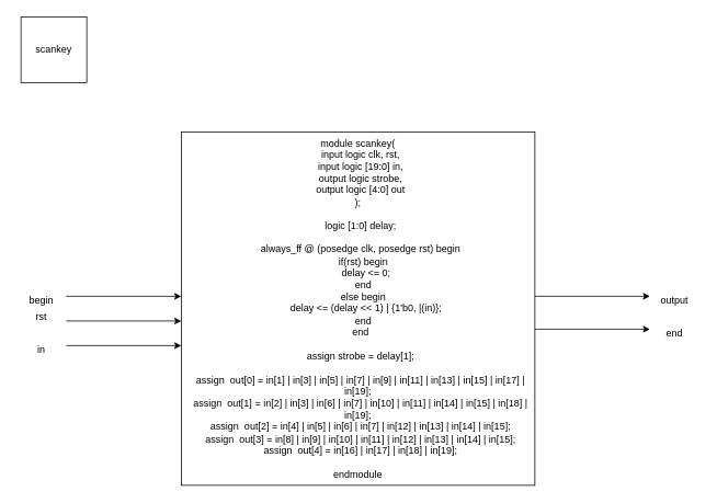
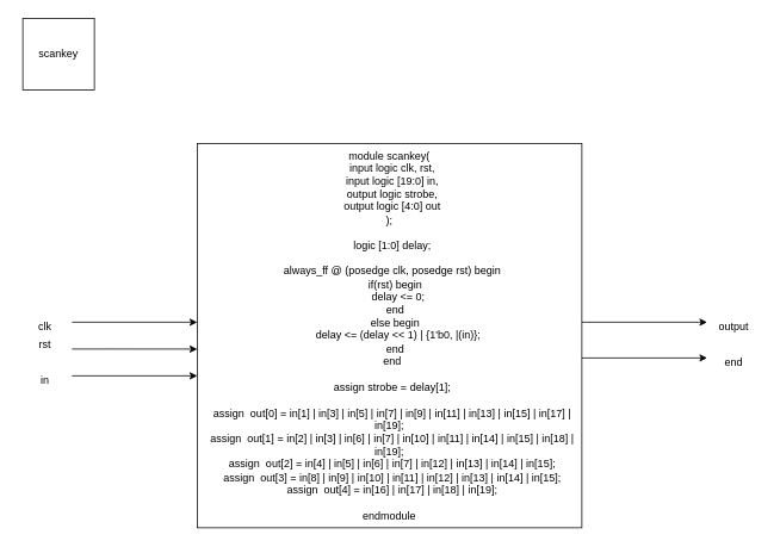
  <mxCell id="0" />
  <mxCell id="1" parent="0" />
  <mxCell id="2" value="scankey" style="whiteSpace=wrap;html=1;aspect=fixed;" parent="1" vertex="1"><mxGeometry x="25" y="20" width="80" height="80" as="geometry" /></mxCell>
  <mxCell id="3" value="module scankey(&#10;  input logic clk, rst,&#10;  input logic [19:0] in,&#10;  output logic strobe,&#10;  output logic [4:0] out&#10;);&#10;&#10;  logic [1:0] delay;&#10;&#10;  always_ff @ (posedge clk, posedge rst) begin&#10;    if(rst) begin&#10;      delay &lt;= 0;&#10;    end&#10;    else begin&#10;      delay &lt;= (delay &lt;&lt; 1) | {1'b0, |(in)};&#10;    end&#10;  end&#10; &#10;  assign strobe = delay[1];&#10; &#10;  assign  out[0] = in[1] | in[3] | in[5] | in[7] | in[9] | in[11] | in[13] | in[15] | in[17] | in[19];&#10;  assign  out[1] = in[2] | in[3] | in[6] | in[7] | in[10] | in[11] | in[14] | in[15] | in[18] | in[19];&#10;  assign  out[2] = in[4] | in[5] | in[6] | in[7] | in[12] | in[13] | in[14] | in[15];&#10;  assign  out[3] = in[8] | in[9] | in[10] | in[11] | in[12] | in[13] | in[14] | in[15];&#10;  assign  out[4] = in[16] | in[17] | in[18] | in[19];&#10;&#10;endmodule" style="whiteSpace=wrap;html=1;aspect=fixed;" parent="1" vertex="1"><mxGeometry x="220" y="160" width="430" height="430" as="geometry" /></mxCell>
  <mxCell id="4" value="" style="endArrow=classic;html=1;rounded=0;entryX=0;entryY=0.535;entryDx=0;entryDy=0;entryPerimeter=0;" edge="1" parent="1" target="3"><mxGeometry width="50" height="50" relative="1" as="geometry"><mxPoint x="80" y="390" as="sourcePoint" /><mxPoint x="150" y="390" as="targetPoint" /></mxGeometry></mxCell>
  <mxCell id="5" value="" style="endArrow=classic;html=1;rounded=0;entryX=0;entryY=0.535;entryDx=0;entryDy=0;entryPerimeter=0;" edge="1" parent="1"><mxGeometry width="50" height="50" relative="1" as="geometry"><mxPoint x="80" y="420" as="sourcePoint" /><mxPoint x="220" y="420" as="targetPoint" /></mxGeometry></mxCell>
  <mxCell id="6" value="" style="endArrow=classic;html=1;rounded=0;entryX=0;entryY=0.535;entryDx=0;entryDy=0;entryPerimeter=0;" edge="1" parent="1"><mxGeometry width="50" height="50" relative="1" as="geometry"><mxPoint x="80" y="360" as="sourcePoint" /><mxPoint x="220" y="360" as="targetPoint" /></mxGeometry></mxCell>
  <mxCell id="7" value="" style="endArrow=classic;html=1;rounded=0;entryX=0;entryY=0.535;entryDx=0;entryDy=0;entryPerimeter=0;" edge="1" parent="1"><mxGeometry width="50" height="50" relative="1" as="geometry"><mxPoint x="650" y="360" as="sourcePoint" /><mxPoint x="790" y="360" as="targetPoint" /></mxGeometry></mxCell>
  <mxCell id="8" value="" style="endArrow=classic;html=1;rounded=0;entryX=0;entryY=0.535;entryDx=0;entryDy=0;entryPerimeter=0;" edge="1" parent="1"><mxGeometry width="50" height="50" relative="1" as="geometry"><mxPoint x="650" y="400" as="sourcePoint" /><mxPoint x="790" y="400" as="targetPoint" /></mxGeometry></mxCell>
- <mxCell id="9" value="begin" style="text;html=1;strokeColor=none;fillColor=none;align=center;verticalAlign=middle;whiteSpace=wrap;rounded=0;" vertex="1" parent="1"><mxGeometry x="20" y="350" width="60" height="30" as="geometry" /></mxCell>
+ <mxCell id="9" value="clk" style="text;html=1;strokeColor=none;fillColor=none;align=center;verticalAlign=middle;whiteSpace=wrap;rounded=0;" vertex="1" parent="1"><mxGeometry x="20" y="350" width="60" height="30" as="geometry" /></mxCell>
  <mxCell id="10" value="rst" style="text;html=1;strokeColor=none;fillColor=none;align=center;verticalAlign=middle;whiteSpace=wrap;rounded=0;" vertex="1" parent="1"><mxGeometry x="20" y="370" width="60" height="30" as="geometry" /></mxCell>
  <mxCell id="11" value="in" style="text;html=1;strokeColor=none;fillColor=none;align=center;verticalAlign=middle;whiteSpace=wrap;rounded=0;" vertex="1" parent="1"><mxGeometry x="20" y="410" width="60" height="30" as="geometry" /></mxCell>
  <mxCell id="12" value="&lt;div&gt;output&lt;/div&gt;" style="text;html=1;strokeColor=none;fillColor=none;align=center;verticalAlign=middle;whiteSpace=wrap;rounded=0;" vertex="1" parent="1"><mxGeometry x="790" y="350" width="60" height="30" as="geometry" /></mxCell>
  <mxCell id="13" value="end" style="text;html=1;strokeColor=none;fillColor=none;align=center;verticalAlign=middle;whiteSpace=wrap;rounded=0;" vertex="1" parent="1"><mxGeometry x="790" y="390" width="60" height="30" as="geometry" /></mxCell>
